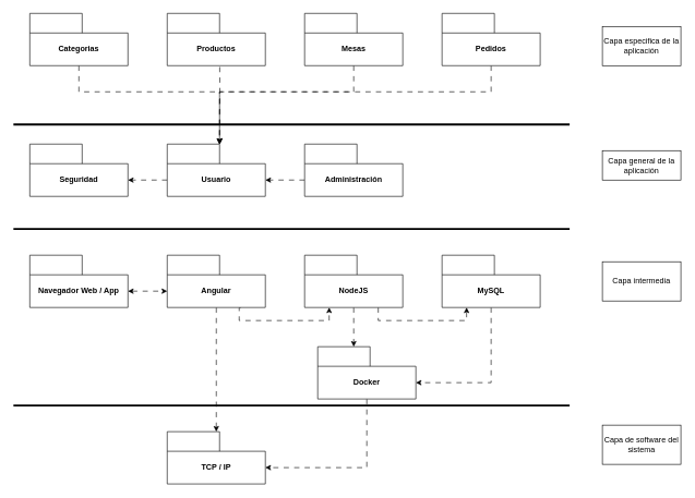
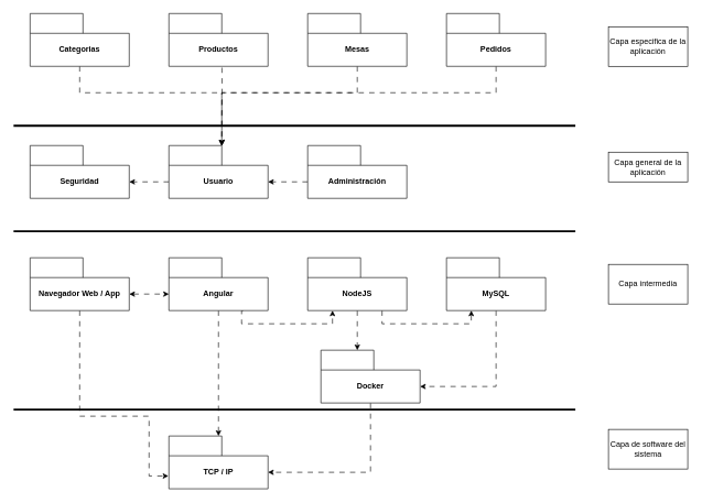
  <mxCell id="0" />
  <mxCell id="1" parent="0" />
  <mxCell id="2" style="edgeStyle=orthogonalEdgeStyle;rounded=0;orthogonalLoop=1;jettySize=auto;html=1;exitX=0;exitY=0;exitDx=0;exitDy=55;exitPerimeter=0;entryX=0;entryY=0;entryDx=150;entryDy=55;entryPerimeter=0;dashed=1;dashPattern=8 8;" edge="1" parent="1" source="3" target="25"><mxGeometry relative="1" as="geometry" /></mxCell>
  <mxCell id="3" value="Usuario" style="shape=folder;fontStyle=1;tabWidth=80;tabHeight=30;tabPosition=left;html=1;boundedLbl=1;whiteSpace=wrap;" vertex="1" parent="1"><mxGeometry x="255" y="220" width="150" height="80" as="geometry" /></mxCell>
  <mxCell id="4" style="edgeStyle=orthogonalEdgeStyle;rounded=0;orthogonalLoop=1;jettySize=auto;html=1;entryX=0;entryY=0;entryDx=80;entryDy=0;entryPerimeter=0;dashed=1;dashPattern=8 8;" edge="1" parent="1" source="5" target="3"><mxGeometry relative="1" as="geometry"><Array as="points"><mxPoint x="120" y="140" /><mxPoint x="335" y="140" /></Array></mxGeometry></mxCell>
  <mxCell id="5" value="Categorias" style="shape=folder;fontStyle=1;tabWidth=80;tabHeight=30;tabPosition=left;html=1;boundedLbl=1;whiteSpace=wrap;" vertex="1" parent="1"><mxGeometry x="45" y="20" width="150" height="80" as="geometry" /></mxCell>
  <mxCell id="6" style="edgeStyle=orthogonalEdgeStyle;rounded=0;orthogonalLoop=1;jettySize=auto;html=1;entryX=0;entryY=0;entryDx=80;entryDy=0;entryPerimeter=0;dashed=1;dashPattern=8 8;" edge="1" parent="1" target="3"><mxGeometry relative="1" as="geometry"><mxPoint x="335" y="70" as="sourcePoint" /></mxGeometry></mxCell>
  <mxCell id="7" value="Productos" style="shape=folder;fontStyle=1;tabWidth=80;tabHeight=30;tabPosition=left;html=1;boundedLbl=1;whiteSpace=wrap;" vertex="1" parent="1"><mxGeometry x="255" y="20" width="150" height="80" as="geometry" /></mxCell>
  <mxCell id="8" style="edgeStyle=orthogonalEdgeStyle;rounded=0;orthogonalLoop=1;jettySize=auto;html=1;exitX=0;exitY=0;exitDx=150;exitDy=55;exitPerimeter=0;entryX=0;entryY=0;entryDx=0;entryDy=55;entryPerimeter=0;startArrow=classic;startFill=1;dashed=1;dashPattern=8 8;" edge="1" parent="1" source="10" target="19"><mxGeometry relative="1" as="geometry" /></mxCell>
+ <mxCell id="9" style="edgeStyle=orthogonalEdgeStyle;rounded=0;orthogonalLoop=1;jettySize=auto;html=1;entryX=-0.005;entryY=0.758;entryDx=0;entryDy=0;entryPerimeter=0;dashed=1;dashPattern=8 8;" edge="1" parent="1" source="10" target="23"><mxGeometry relative="1" as="geometry"><Array as="points"><mxPoint x="120" y="630" /><mxPoint x="225" y="630" /></Array></mxGeometry></mxCell>
  <mxCell id="10" value="Navegador Web / App" style="shape=folder;fontStyle=1;tabWidth=80;tabHeight=30;tabPosition=left;html=1;boundedLbl=1;whiteSpace=wrap;" vertex="1" parent="1"><mxGeometry x="45" y="390" width="150" height="80" as="geometry" /></mxCell>
  <mxCell id="11" style="edgeStyle=orthogonalEdgeStyle;rounded=0;orthogonalLoop=1;jettySize=auto;html=1;exitX=0.5;exitY=1;exitDx=0;exitDy=0;exitPerimeter=0;entryX=0;entryY=0;entryDx=150;entryDy=55;entryPerimeter=0;dashed=1;dashPattern=8 8;" edge="1" parent="1" source="12" target="35"><mxGeometry relative="1" as="geometry"><Array as="points"><mxPoint x="750" y="585" /></Array></mxGeometry></mxCell>
  <mxCell id="12" value="MySQL" style="shape=folder;fontStyle=1;tabWidth=80;tabHeight=30;tabPosition=left;html=1;boundedLbl=1;whiteSpace=wrap;" vertex="1" parent="1"><mxGeometry x="675" y="390" width="150" height="80" as="geometry" /></mxCell>
  <mxCell id="13" style="edgeStyle=orthogonalEdgeStyle;rounded=0;orthogonalLoop=1;jettySize=auto;html=1;entryX=0;entryY=0;entryDx=80;entryDy=0;entryPerimeter=0;dashed=1;dashPattern=8 8;" edge="1" parent="1" source="14" target="3"><mxGeometry relative="1" as="geometry"><Array as="points"><mxPoint x="540" y="140" /><mxPoint x="335" y="140" /></Array></mxGeometry></mxCell>
  <mxCell id="14" value="Mesas" style="shape=folder;fontStyle=1;tabWidth=80;tabHeight=30;tabPosition=left;html=1;boundedLbl=1;whiteSpace=wrap;" vertex="1" parent="1"><mxGeometry x="465" y="20" width="150" height="80" as="geometry" /></mxCell>
  <mxCell id="15" style="edgeStyle=orthogonalEdgeStyle;rounded=0;orthogonalLoop=1;jettySize=auto;html=1;entryX=0;entryY=0;entryDx=80;entryDy=0;entryPerimeter=0;dashed=1;dashPattern=8 8;" edge="1" parent="1" source="16" target="3"><mxGeometry relative="1" as="geometry"><Array as="points"><mxPoint x="750" y="140" /><mxPoint x="335" y="140" /></Array></mxGeometry></mxCell>
  <mxCell id="16" value="Pedidos" style="shape=folder;fontStyle=1;tabWidth=80;tabHeight=30;tabPosition=left;html=1;boundedLbl=1;whiteSpace=wrap;" vertex="1" parent="1"><mxGeometry x="675" y="20" width="150" height="80" as="geometry" /></mxCell>
  <mxCell id="17" style="edgeStyle=orthogonalEdgeStyle;rounded=0;orthogonalLoop=1;jettySize=auto;html=1;entryX=0.25;entryY=1;entryDx=0;entryDy=0;entryPerimeter=0;dashed=1;dashPattern=8 8;exitX=0.75;exitY=1;exitDx=0;exitDy=0;exitPerimeter=0;" edge="1" parent="1" source="19" target="22"><mxGeometry relative="1" as="geometry"><Array as="points"><mxPoint x="365" y="470" /><mxPoint x="365" y="490" /><mxPoint x="503" y="490" /></Array></mxGeometry></mxCell>
  <mxCell id="18" style="edgeStyle=orthogonalEdgeStyle;rounded=0;orthogonalLoop=1;jettySize=auto;html=1;exitX=0.5;exitY=1;exitDx=0;exitDy=0;exitPerimeter=0;dashed=1;dashPattern=8 8;" edge="1" parent="1" source="19" target="23"><mxGeometry relative="1" as="geometry" /></mxCell>
  <mxCell id="19" value="Angular" style="shape=folder;fontStyle=1;tabWidth=80;tabHeight=30;tabPosition=left;html=1;boundedLbl=1;whiteSpace=wrap;" vertex="1" parent="1"><mxGeometry x="255" y="390" width="150" height="80" as="geometry" /></mxCell>
  <mxCell id="20" style="edgeStyle=orthogonalEdgeStyle;rounded=0;orthogonalLoop=1;jettySize=auto;html=1;exitX=0.75;exitY=1;exitDx=0;exitDy=0;exitPerimeter=0;entryX=0.25;entryY=1;entryDx=0;entryDy=0;entryPerimeter=0;dashed=1;dashPattern=8 8;" edge="1" parent="1" source="22" target="12"><mxGeometry relative="1" as="geometry" /></mxCell>
  <mxCell id="21" style="edgeStyle=orthogonalEdgeStyle;rounded=0;orthogonalLoop=1;jettySize=auto;html=1;entryX=0.367;entryY=0;entryDx=0;entryDy=0;entryPerimeter=0;dashed=1;dashPattern=8 8;" edge="1" parent="1" source="22" target="35"><mxGeometry relative="1" as="geometry" /></mxCell>
  <mxCell id="22" value="NodeJS" style="shape=folder;fontStyle=1;tabWidth=80;tabHeight=30;tabPosition=left;html=1;boundedLbl=1;whiteSpace=wrap;" vertex="1" parent="1"><mxGeometry x="465" y="390" width="150" height="80" as="geometry" /></mxCell>
  <mxCell id="23" value="TCP / IP" style="shape=folder;fontStyle=1;tabWidth=80;tabHeight=30;tabPosition=left;html=1;boundedLbl=1;whiteSpace=wrap;" vertex="1" parent="1"><mxGeometry x="255" y="660" width="150" height="80" as="geometry" /></mxCell>
  <mxCell id="24" value="" style="endArrow=none;startArrow=none;endFill=0;startFill=0;endSize=8;html=1;verticalAlign=bottom;labelBackgroundColor=none;strokeWidth=3;rounded=0;" edge="1" parent="1"><mxGeometry width="160" relative="1" as="geometry"><mxPoint x="20" y="620" as="sourcePoint" /><mxPoint x="870" y="620" as="targetPoint" /><Array as="points"><mxPoint x="140" y="620" /></Array></mxGeometry></mxCell>
  <mxCell id="25" value="Seguridad" style="shape=folder;fontStyle=1;tabWidth=80;tabHeight=30;tabPosition=left;html=1;boundedLbl=1;whiteSpace=wrap;" vertex="1" parent="1"><mxGeometry x="45" y="220" width="150" height="80" as="geometry" /></mxCell>
  <mxCell id="26" style="edgeStyle=orthogonalEdgeStyle;rounded=0;orthogonalLoop=1;jettySize=auto;html=1;exitX=0;exitY=0;exitDx=0;exitDy=55;exitPerimeter=0;entryX=0;entryY=0;entryDx=150;entryDy=55;entryPerimeter=0;dashed=1;dashPattern=8 8;" edge="1" parent="1" source="27" target="3"><mxGeometry relative="1" as="geometry" /></mxCell>
  <mxCell id="27" value="Administración" style="shape=folder;fontStyle=1;tabWidth=80;tabHeight=30;tabPosition=left;html=1;boundedLbl=1;whiteSpace=wrap;" vertex="1" parent="1"><mxGeometry x="465" y="220" width="150" height="80" as="geometry" /></mxCell>
  <mxCell id="28" value="" style="endArrow=none;startArrow=none;endFill=0;startFill=0;endSize=8;html=1;verticalAlign=bottom;labelBackgroundColor=none;strokeWidth=3;rounded=0;" edge="1" parent="1"><mxGeometry width="160" relative="1" as="geometry"><mxPoint x="20" y="350" as="sourcePoint" /><mxPoint x="870" y="350" as="targetPoint" /><Array as="points"><mxPoint x="140" y="350" /></Array></mxGeometry></mxCell>
  <mxCell id="29" value="" style="endArrow=none;startArrow=none;endFill=0;startFill=0;endSize=8;html=1;verticalAlign=bottom;labelBackgroundColor=none;strokeWidth=3;rounded=0;" edge="1" parent="1"><mxGeometry width="160" relative="1" as="geometry"><mxPoint x="20" y="190" as="sourcePoint" /><mxPoint x="870" y="190" as="targetPoint" /><Array as="points"><mxPoint x="140" y="190" /></Array></mxGeometry></mxCell>
  <mxCell id="30" value="Capa especifica de la aplicación" style="whiteSpace=wrap;html=1;" vertex="1" parent="1"><mxGeometry x="920" y="40" width="120" height="60" as="geometry" /></mxCell>
  <mxCell id="31" value="Capa general de la aplicación" style="whiteSpace=wrap;html=1;" vertex="1" parent="1"><mxGeometry x="920" y="230" width="120" height="45" as="geometry" /></mxCell>
  <mxCell id="32" value="Capa intermedia" style="whiteSpace=wrap;html=1;" vertex="1" parent="1"><mxGeometry x="920" y="400" width="120" height="60" as="geometry" /></mxCell>
  <mxCell id="33" value="Capa de software del sistema" style="whiteSpace=wrap;html=1;" vertex="1" parent="1"><mxGeometry x="920" y="650" width="120" height="60" as="geometry" /></mxCell>
  <mxCell id="34" style="edgeStyle=orthogonalEdgeStyle;rounded=0;orthogonalLoop=1;jettySize=auto;html=1;exitX=0.5;exitY=1;exitDx=0;exitDy=0;exitPerimeter=0;entryX=0;entryY=0;entryDx=150;entryDy=55;entryPerimeter=0;dashed=1;dashPattern=8 8;" edge="1" parent="1" source="35" target="23"><mxGeometry relative="1" as="geometry" /></mxCell>
  <mxCell id="35" value="Docker" style="shape=folder;fontStyle=1;tabWidth=80;tabHeight=30;tabPosition=left;html=1;boundedLbl=1;whiteSpace=wrap;" vertex="1" parent="1"><mxGeometry x="485" y="530" width="150" height="80" as="geometry" /></mxCell>
